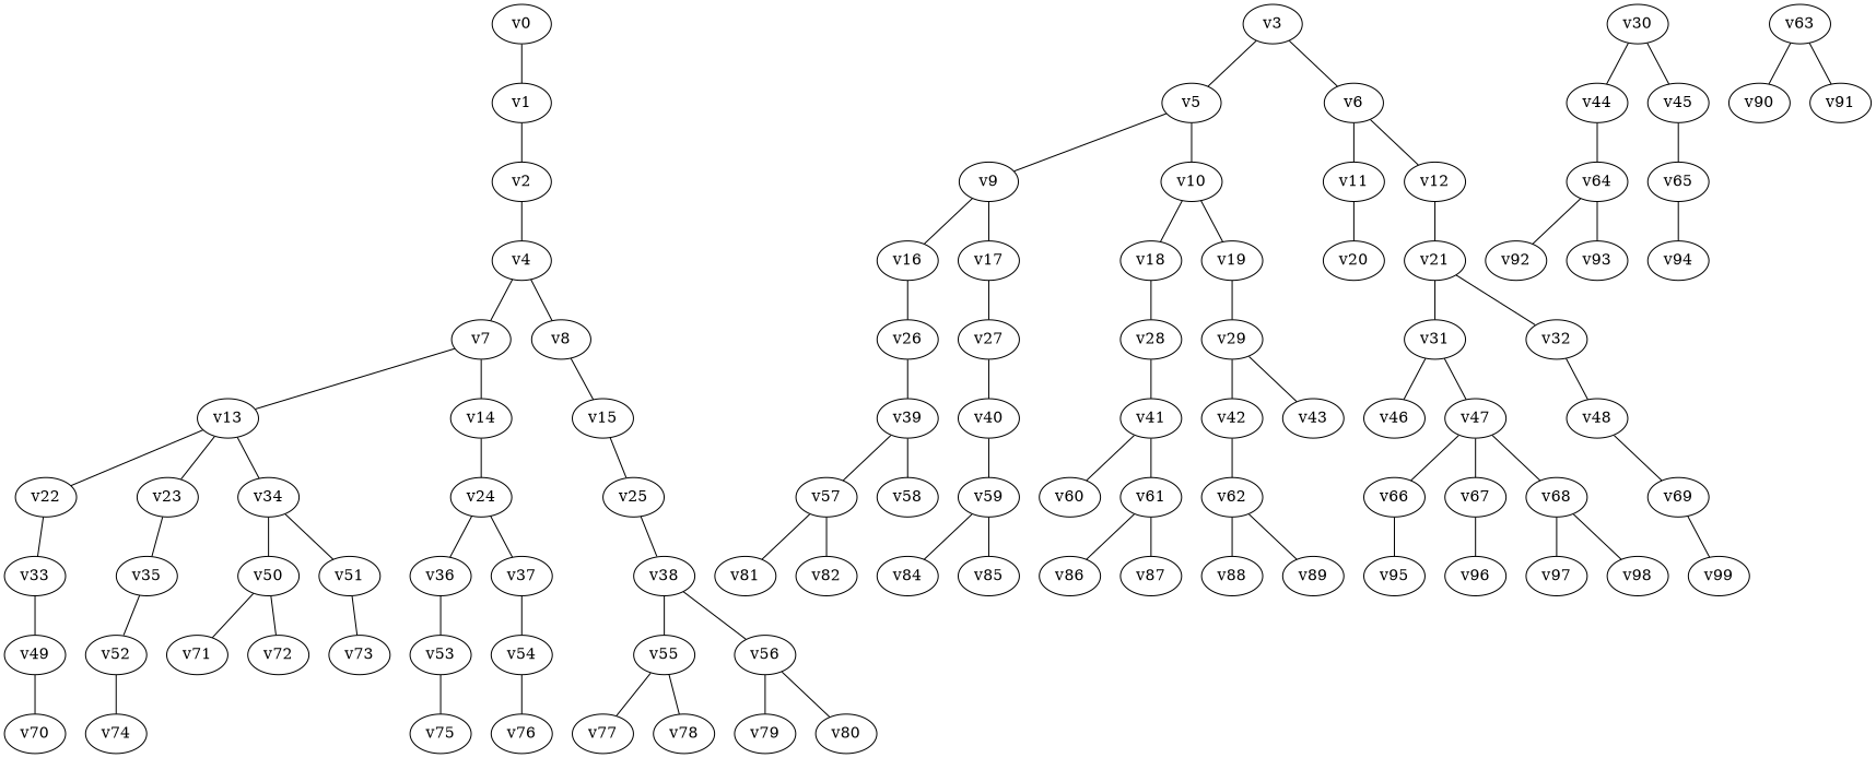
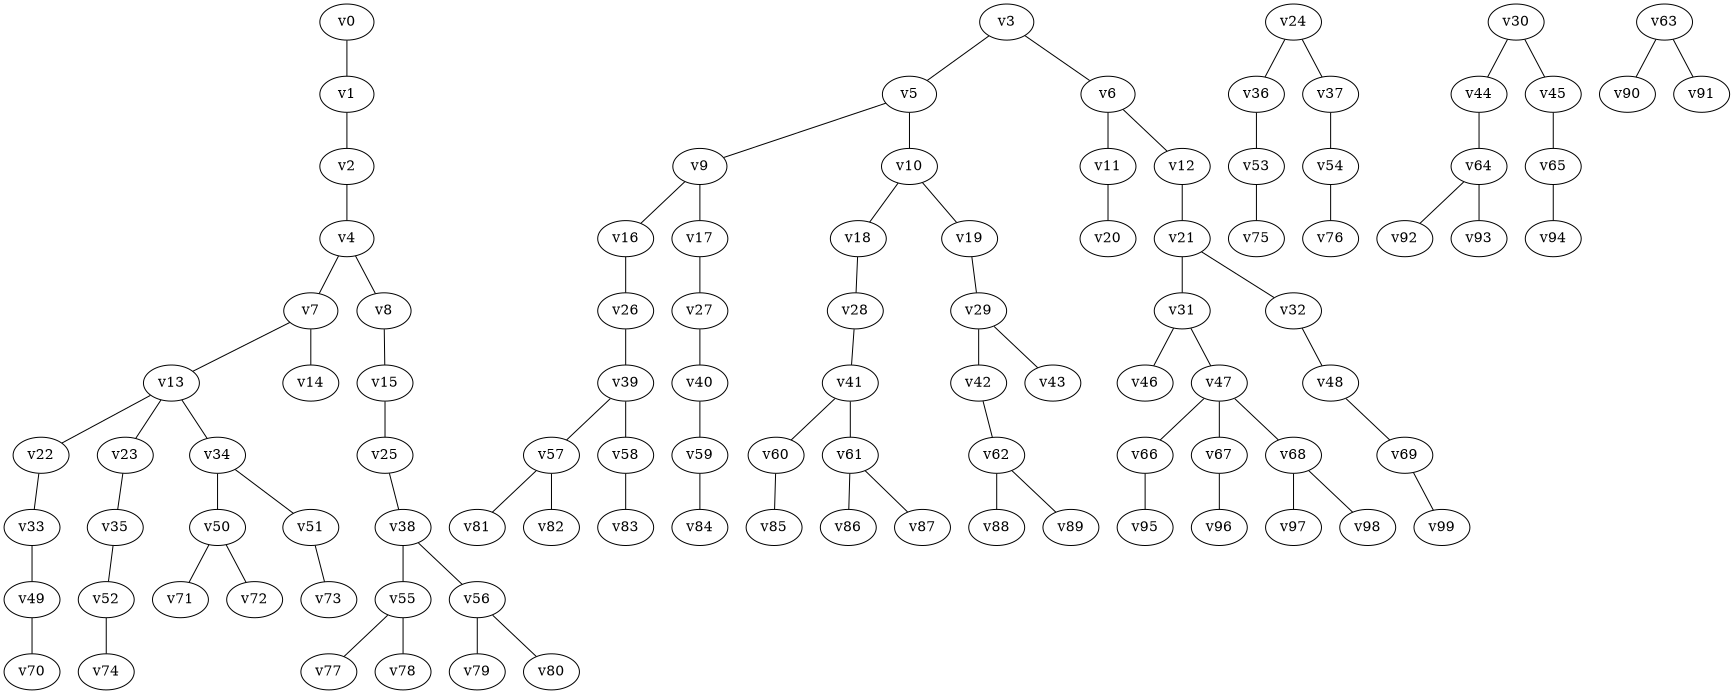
  graph {
    v0
    v1
    v2
    v4
    v3
    v5
    v6
    v7
    v8
    v9
    v10
    v11
    v12
    v13
    v14
    v15
    v16
    v17
    v18
    v19
    v20
    v21
    v22
    v23
    v34
    v24
    v25
    v26
    v27
    v28
    v29
    v31
    v32
    v33
    v35
    v36
    v37
    v38
    v39
    v40
    v41
    v42
    v43
    v30
    v44
    v45
    v46
    v47
    v48
    v49
    v50
    v51
    v52
    v53
    v54
    v55
    v56
    v57
    v58
    v59
    v60
    v61
    v62
    v64
    v65
    v66
    v67
    v68
    v69
    v70
    v71
    v72
    v73
    v74
    v75
    v76
    v77
    v78
    v79
    v80
    v81
    v82
+   v83
    v84
    v85
    v86
    v87
    v88
    v89
    v63
    v90
    v91
    v92
    v93
    v94
    v95
    v96
    v97
    v98
    v99
    v0 -- v1
    v1 -- v2
    v2 -- v4
    v4 -- v7
    v4 -- v8
    v3 -- v5
    v3 -- v6
    v5 -- v9
    v5 -- v10
    v6 -- v11
    v6 -- v12
    v7 -- v13
    v7 -- v14
    v8 -- v15
    v9 -- v16
    v9 -- v17
    v10 -- v18
    v10 -- v19
    v11 -- v20
    v12 -- v21
    v13 -- v22
    v13 -- v23
    v13 -- v34
-   v14 -- v24
    v15 -- v25
    v16 -- v26
    v17 -- v27
    v18 -- v28
    v19 -- v29
    v21 -- v31
    v21 -- v32
    v22 -- v33
    v23 -- v35
    v34 -- v50
    v34 -- v51
    v24 -- v36
    v24 -- v37
    v25 -- v38
    v26 -- v39
    v27 -- v40
    v28 -- v41
    v29 -- v42
    v29 -- v43
    v31 -- v46
    v31 -- v47
    v32 -- v48
    v33 -- v49
    v35 -- v52
    v36 -- v53
    v37 -- v54
    v38 -- v55
    v38 -- v56
    v39 -- v57
    v39 -- v58
    v40 -- v59
    v41 -- v60
    v41 -- v61
    v42 -- v62
    v30 -- v44
    v30 -- v45
    v44 -- v64
    v45 -- v65
    v47 -- v66
    v47 -- v67
    v47 -- v68
    v48 -- v69
    v49 -- v70
    v50 -- v71
    v50 -- v72
    v51 -- v73
    v52 -- v74
    v53 -- v75
    v54 -- v76
    v55 -- v77
    v55 -- v78
    v56 -- v79
    v56 -- v80
    v57 -- v81
    v57 -- v82
+   v58 -- v83
    v59 -- v84
-   v59 -- v85
+   v60 -- v85
    v61 -- v86
    v61 -- v87
    v62 -- v88
    v62 -- v89
    v64 -- v92
    v64 -- v93
    v65 -- v94
    v66 -- v95
    v67 -- v96
    v68 -- v97
    v68 -- v98
    v69 -- v99
    v63 -- v90
    v63 -- v91
  }
